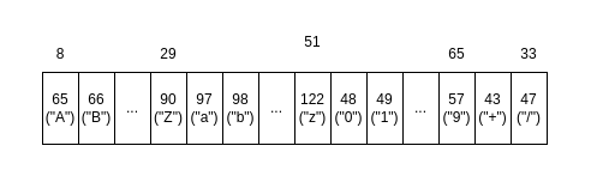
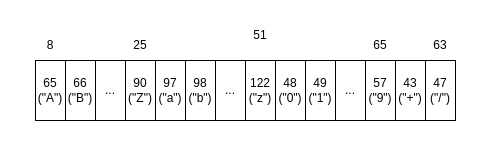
  <mxCell id="0" />
  <mxCell id="1" parent="0" />
  <mxCell id="2" value="" style="rounded=0;whiteSpace=wrap;html=1;fillColor=none;" vertex="1" parent="1"><mxGeometry x="35" y="60" width="420" height="60" as="geometry" /></mxCell>
  <mxCell id="3" value="65&lt;br&gt;(&quot;A&quot;)" style="rounded=0;whiteSpace=wrap;html=1;" vertex="1" parent="1"><mxGeometry x="35" y="60" width="30" height="60" as="geometry" /></mxCell>
  <mxCell id="4" value="66&lt;br&gt;(&quot;B&quot;)" style="rounded=0;whiteSpace=wrap;html=1;" vertex="1" parent="1"><mxGeometry x="65" y="60" width="30" height="60" as="geometry" /></mxCell>
  <mxCell id="5" value="..." style="rounded=0;whiteSpace=wrap;html=1;" vertex="1" parent="1"><mxGeometry x="95" y="60" width="30" height="60" as="geometry" /></mxCell>
  <mxCell id="6" value="90&lt;br&gt;(&quot;Z&quot;)" style="rounded=0;whiteSpace=wrap;html=1;" vertex="1" parent="1"><mxGeometry x="125" y="60" width="30" height="60" as="geometry" /></mxCell>
  <mxCell id="7" value="97&lt;br&gt;(&quot;a&quot;)" style="rounded=0;whiteSpace=wrap;html=1;" vertex="1" parent="1"><mxGeometry x="155" y="60" width="30" height="60" as="geometry" /></mxCell>
  <mxCell id="8" value="98&lt;br&gt;(&quot;b&quot;)" style="rounded=0;whiteSpace=wrap;html=1;" vertex="1" parent="1"><mxGeometry x="185" y="60" width="30" height="60" as="geometry" /></mxCell>
  <mxCell id="9" value="..." style="rounded=0;whiteSpace=wrap;html=1;" vertex="1" parent="1"><mxGeometry x="215" y="60" width="30" height="60" as="geometry" /></mxCell>
  <mxCell id="10" value="122&lt;br&gt;(&quot;z&quot;)" style="rounded=0;whiteSpace=wrap;html=1;" vertex="1" parent="1"><mxGeometry x="245" y="60" width="30" height="60" as="geometry" /></mxCell>
  <mxCell id="11" value="48&lt;br&gt;(&quot;0&quot;)" style="rounded=0;whiteSpace=wrap;html=1;" vertex="1" parent="1"><mxGeometry x="275" y="60" width="30" height="60" as="geometry" /></mxCell>
  <mxCell id="12" value="49&lt;br&gt;(&quot;1&quot;)" style="rounded=0;whiteSpace=wrap;html=1;" vertex="1" parent="1"><mxGeometry x="305" y="60" width="30" height="60" as="geometry" /></mxCell>
  <mxCell id="13" value="..." style="rounded=0;whiteSpace=wrap;html=1;" vertex="1" parent="1"><mxGeometry x="335" y="60" width="30" height="60" as="geometry" /></mxCell>
  <mxCell id="14" value="57&lt;br&gt;(&quot;9&quot;)" style="rounded=0;whiteSpace=wrap;html=1;" vertex="1" parent="1"><mxGeometry x="365" y="60" width="30" height="60" as="geometry" /></mxCell>
  <mxCell id="15" value="43&lt;br&gt;(&quot;+&quot;)" style="rounded=0;whiteSpace=wrap;html=1;" vertex="1" parent="1"><mxGeometry x="395" y="60" width="30" height="60" as="geometry" /></mxCell>
  <mxCell id="16" value="47&lt;br&gt;(&quot;/&quot;)" style="rounded=0;whiteSpace=wrap;html=1;" vertex="1" parent="1"><mxGeometry x="425" y="60" width="30" height="60" as="geometry" /></mxCell>
  <mxCell id="17" value="8" style="text;html=1;strokeColor=none;fillColor=none;align=center;verticalAlign=middle;whiteSpace=wrap;rounded=0;" vertex="1" parent="1"><mxGeometry x="20" y="30" width="60" height="30" as="geometry" /></mxCell>
- <mxCell id="18" value="33" style="text;html=1;strokeColor=none;fillColor=none;align=center;verticalAlign=middle;whiteSpace=wrap;rounded=0;" vertex="1" parent="1"><mxGeometry x="410" y="30" width="60" height="30" as="geometry" /></mxCell>
- <mxCell id="19" value="29" style="text;html=1;strokeColor=none;fillColor=none;align=center;verticalAlign=middle;whiteSpace=wrap;rounded=0;" vertex="1" parent="1"><mxGeometry x="110" y="30" width="60" height="30" as="geometry" /></mxCell>
+ <mxCell id="18" value="63" style="text;html=1;strokeColor=none;fillColor=none;align=center;verticalAlign=middle;whiteSpace=wrap;rounded=0;" vertex="1" parent="1"><mxGeometry x="410" y="30" width="60" height="30" as="geometry" /></mxCell>
+ <mxCell id="19" value="25" style="text;html=1;strokeColor=none;fillColor=none;align=center;verticalAlign=middle;whiteSpace=wrap;rounded=0;" vertex="1" parent="1"><mxGeometry x="110" y="30" width="60" height="30" as="geometry" /></mxCell>
  <mxCell id="20" value="51" style="text;html=1;strokeColor=none;fillColor=none;align=center;verticalAlign=middle;whiteSpace=wrap;rounded=0;" vertex="1" parent="1"><mxGeometry x="230" y="20" width="60" height="30" as="geometry" /></mxCell>
  <mxCell id="21" value="65" style="text;html=1;strokeColor=none;fillColor=none;align=center;verticalAlign=middle;whiteSpace=wrap;rounded=0;" vertex="1" parent="1"><mxGeometry x="350" y="30" width="60" height="30" as="geometry" /></mxCell>
